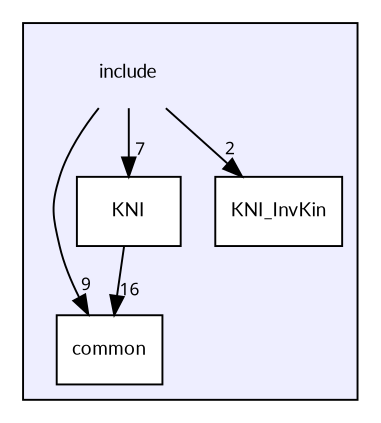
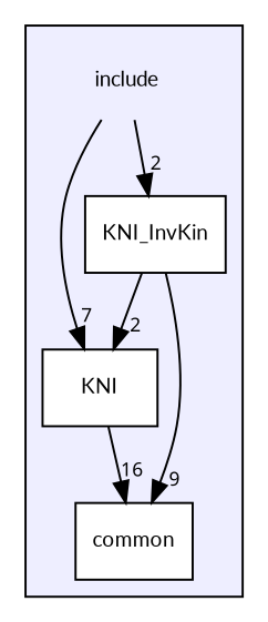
  digraph {
    compound=true
    fontname=Lato
    node [fontname=Lato fontsize=10 shape=box color=black fillcolor=white style=filled]
    edge [fontname=Lato headlabel=2 labeldistance=1.5 labelfontname="FreeSans.ttf" labelfontsize=9]
    n1 [label=include shape=plaintext color="" fillcolor="" style=""]
    n2 [label=common]
    n3 [label=KNI]
    n4 [label=KNI_InvKin]
    subgraph cluster_1 {
      bgcolor="#eeeeff"
      pencolor=black
      n1
      n2
      n3
      n4
    }
    n1 -> n3 [headlabel=7]
    n1 -> n4
    n3 -> n2 [headlabel=16]
-   n1 -> n2 [headlabel=9]
+   n4 -> n2 [headlabel=9]
+   n4 -> n3
  }
